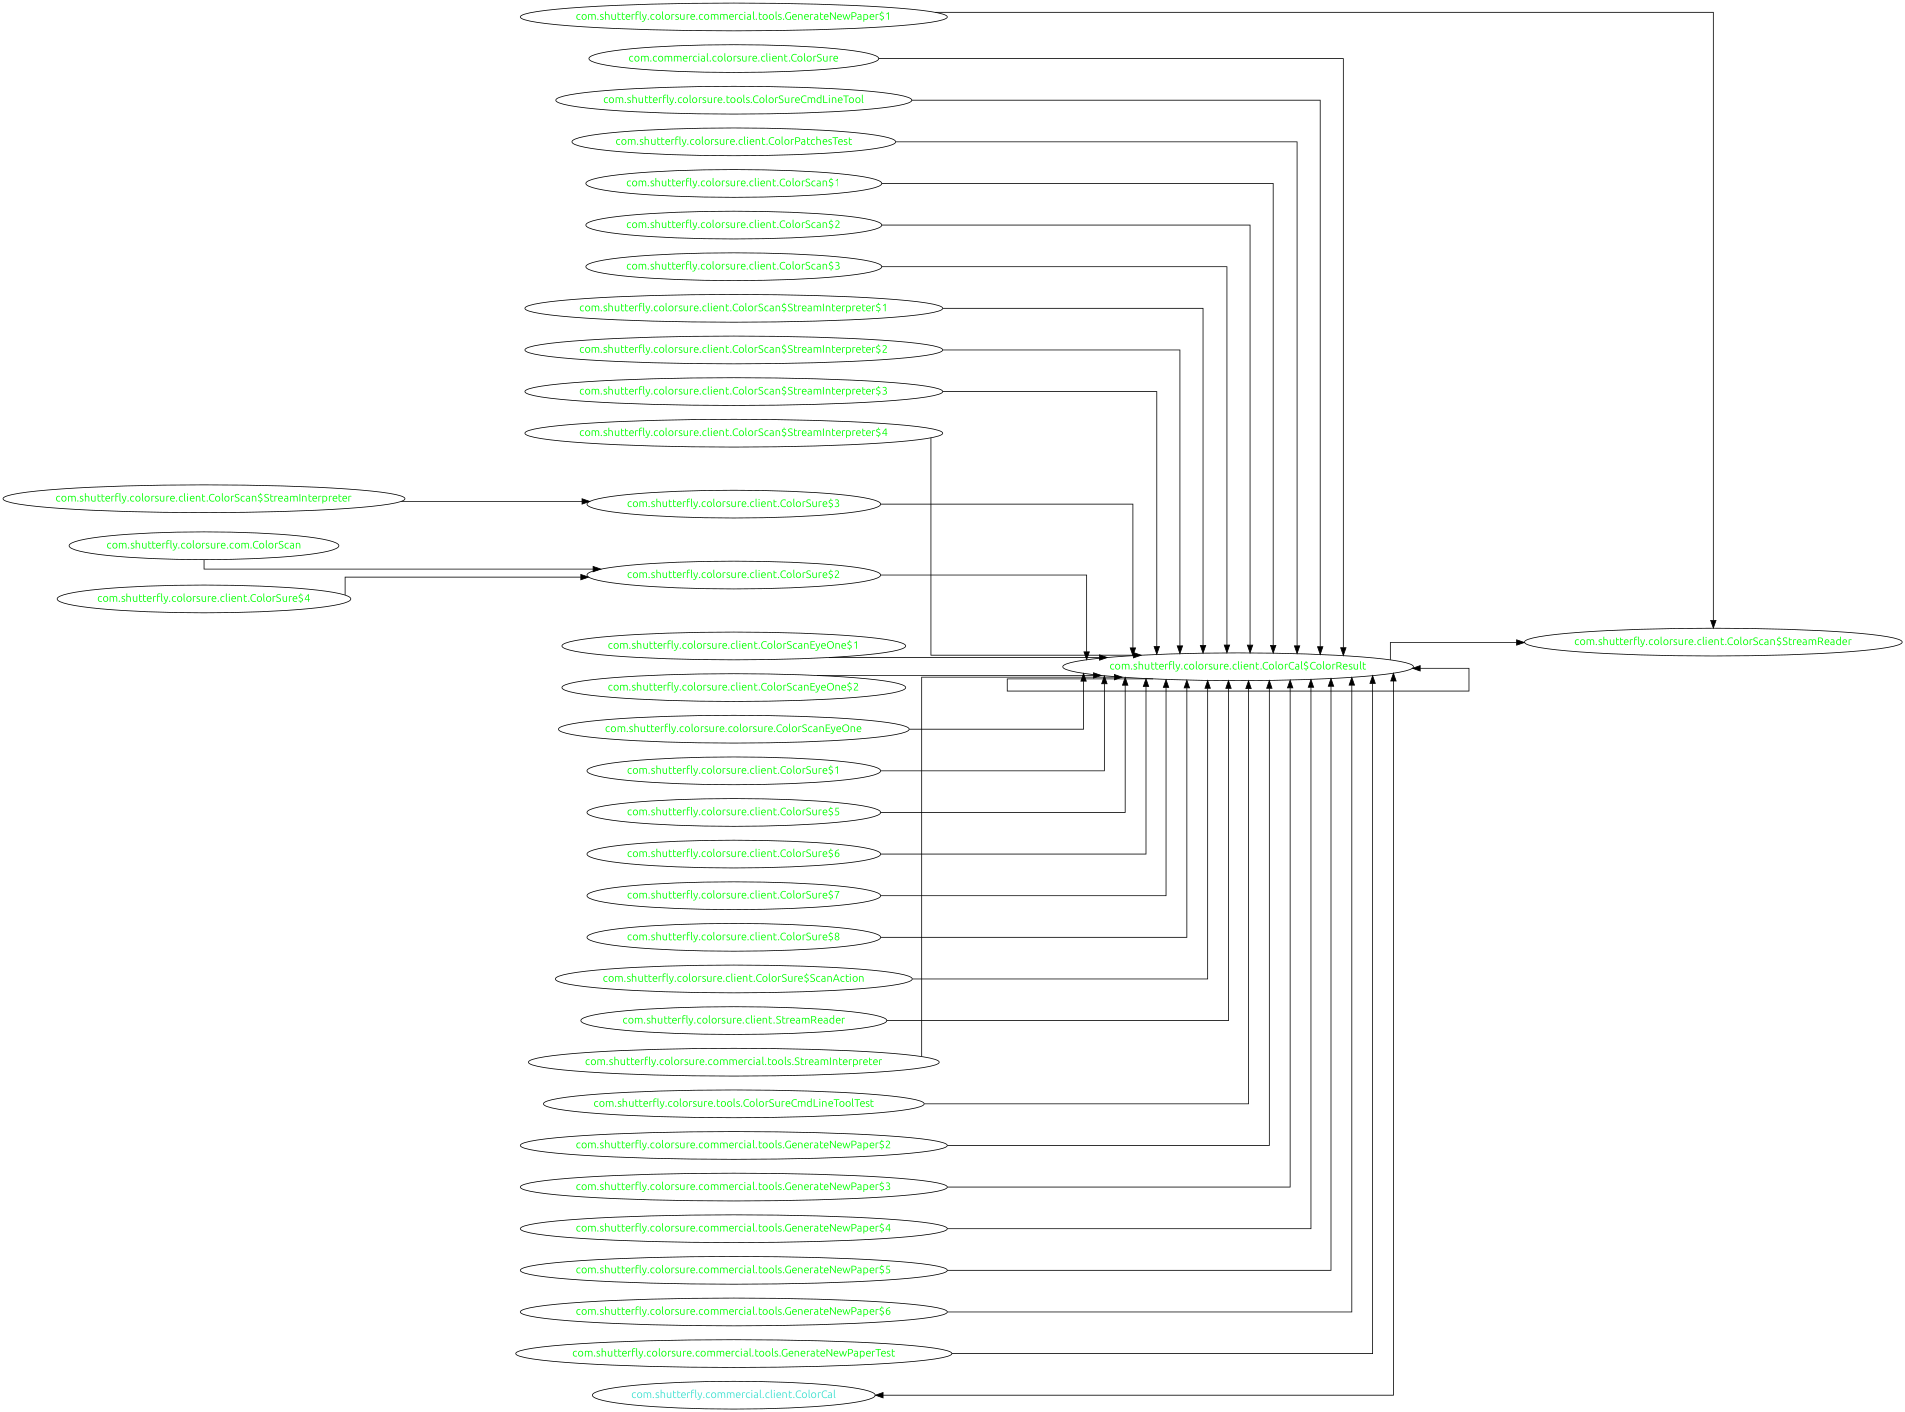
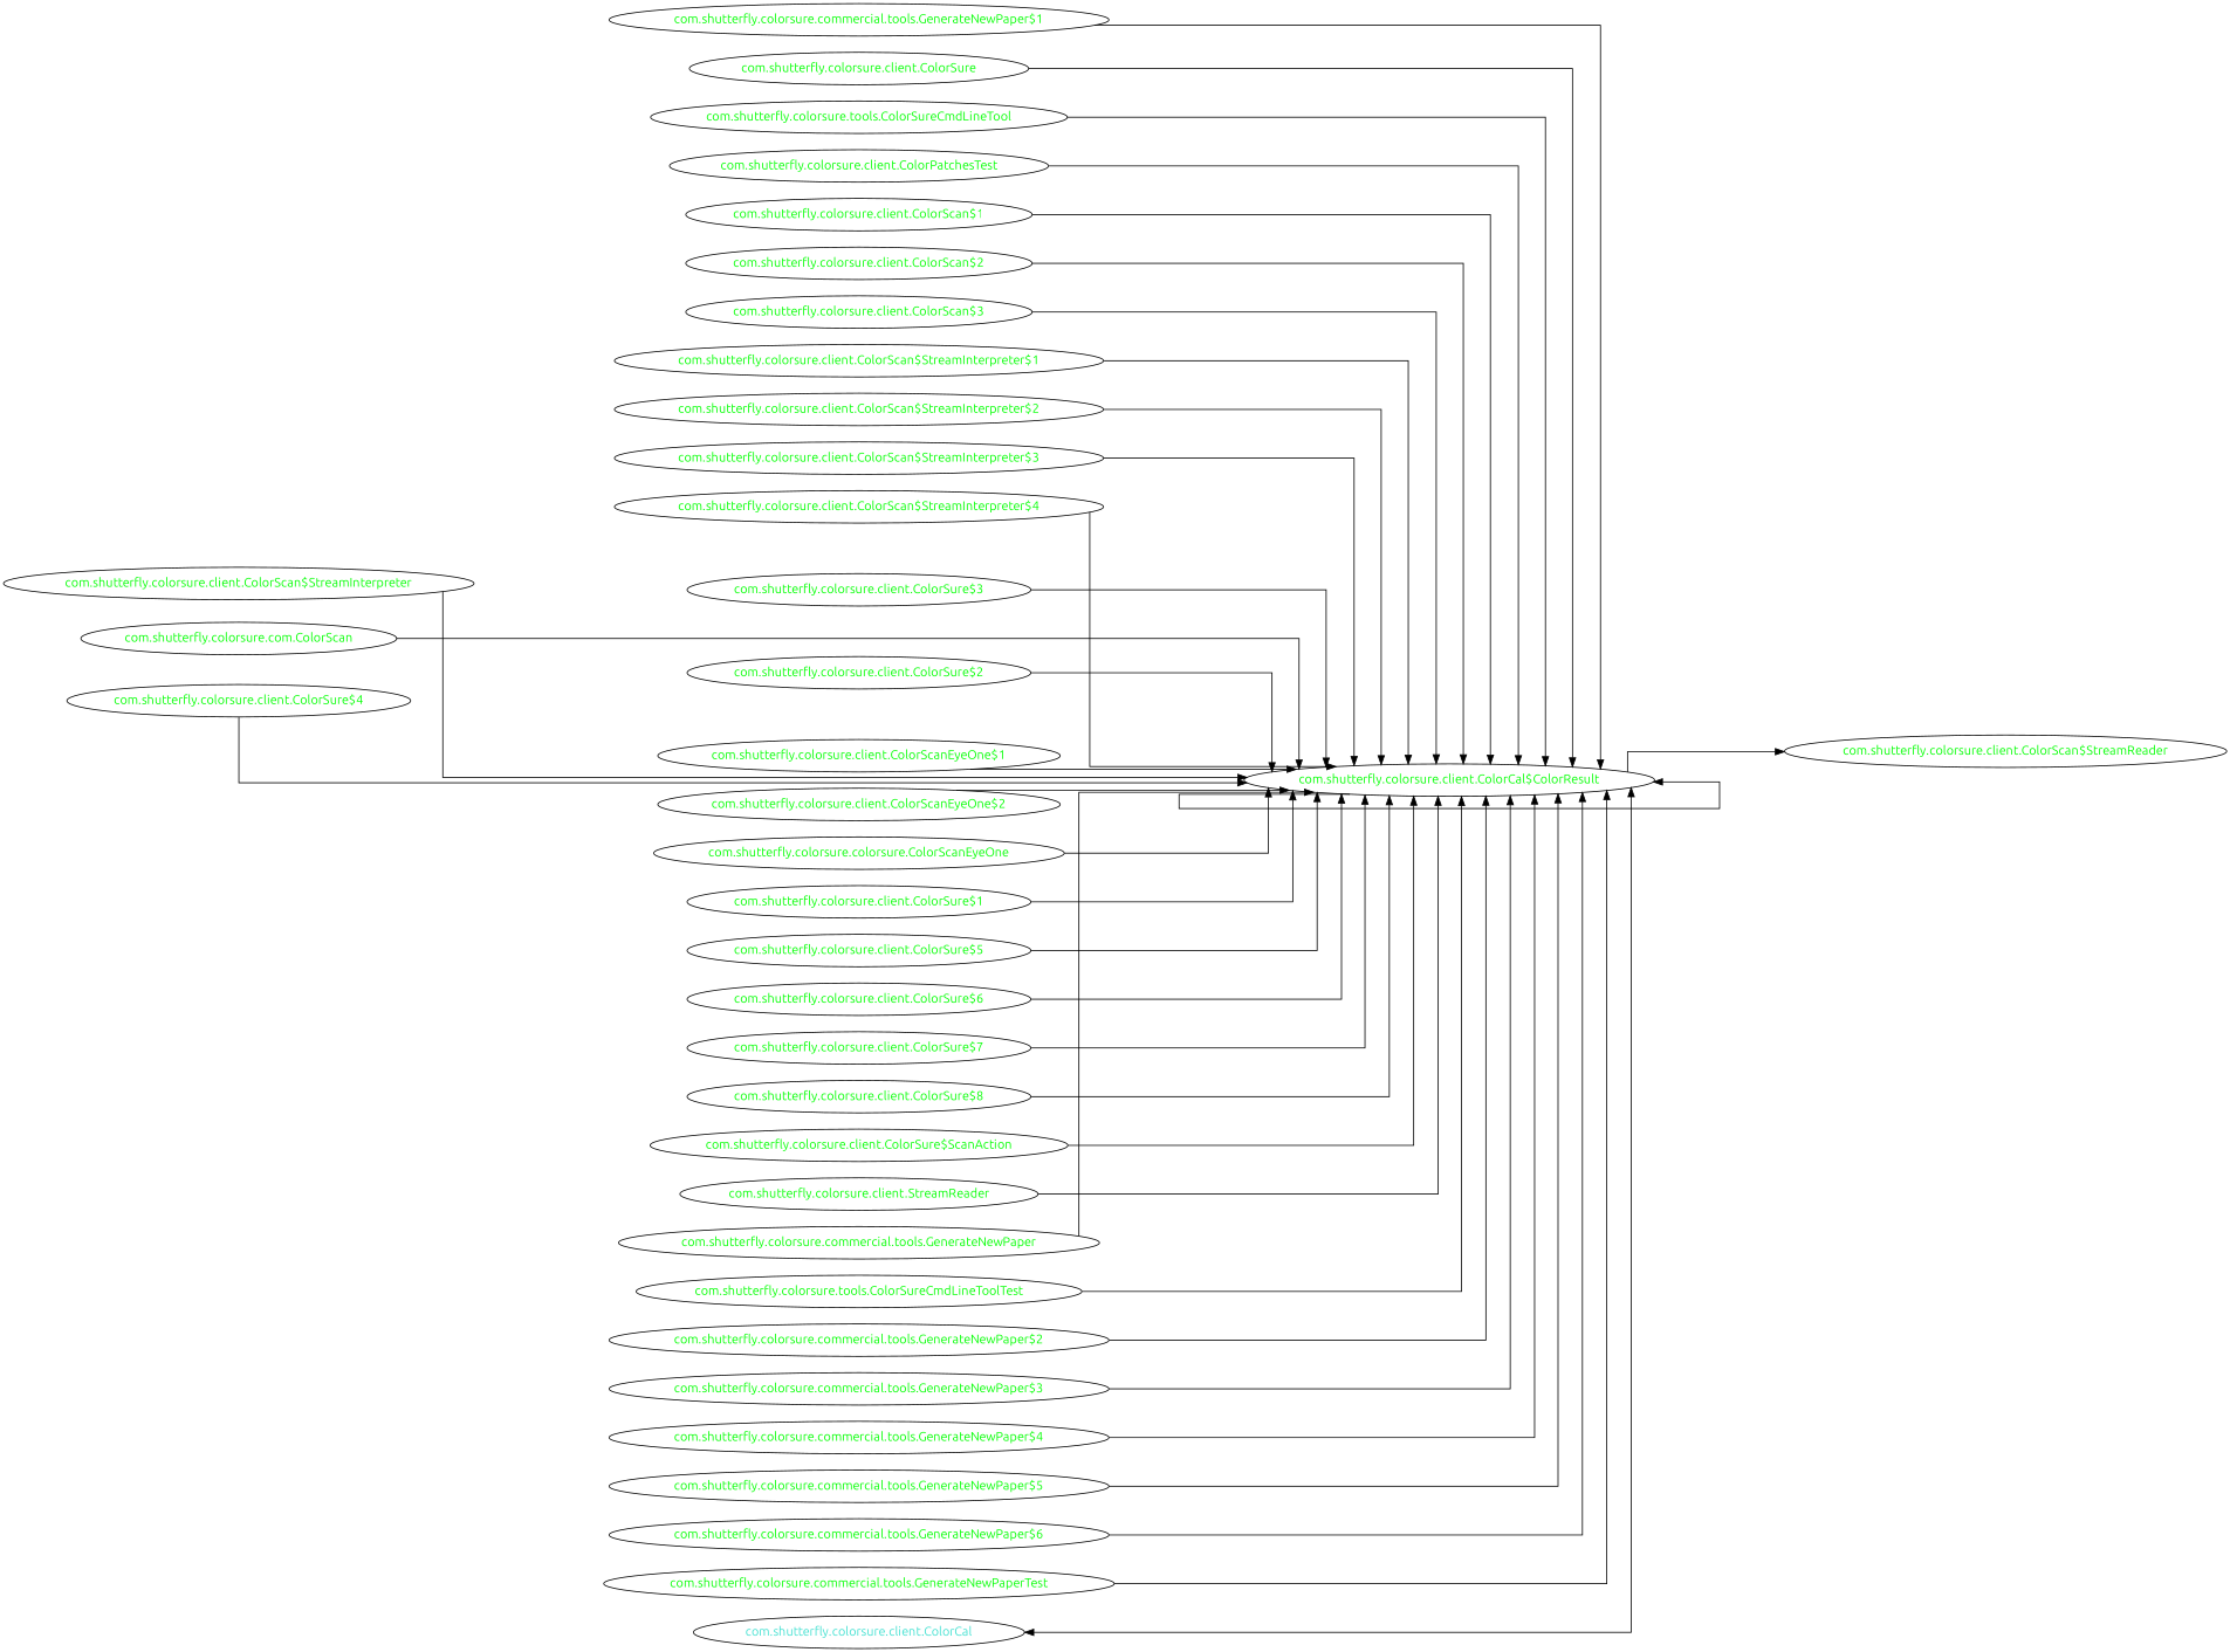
  digraph {
    concentrate=true
    fontname=Ubuntu
    rankdir=LR
    ranksep=2.0
    splines=ortho
    node [fontcolor=green fontname=Ubuntu]
    edge [fontname=Ubuntu]
    "com.shutterfly.colorsure.client.ColorCal$ColorResult"
    "com.shutterfly.colorsure.client.ColorScan$StreamReader"
-   "com.shutterfly.colorsure.client.ColorSure" [label="com.commercial.colorsure.client.ColorSure"]
+   "com.shutterfly.colorsure.client.ColorSure"
    "com.shutterfly.colorsure.tools.ColorSureCmdLineTool"
    "com.shutterfly.colorsure.client.ColorPatchesTest"
    "com.shutterfly.colorsure.client.ColorScan$1"
    "com.shutterfly.colorsure.client.ColorScan$2"
    "com.shutterfly.colorsure.client.ColorScan$3"
    "com.shutterfly.colorsure.client.ColorScan$StreamInterpreter$1"
    "com.shutterfly.colorsure.client.ColorScan$StreamInterpreter$2"
    "com.shutterfly.colorsure.client.ColorScan$StreamInterpreter$3"
    "com.shutterfly.colorsure.client.ColorScan$StreamInterpreter$4"
    "com.shutterfly.colorsure.client.ColorScan$StreamInterpreter"
    n14 [label="com.shutterfly.colorsure.com.ColorScan"]
    "com.shutterfly.colorsure.client.ColorScanEyeOne$1"
    "com.shutterfly.colorsure.client.ColorScanEyeOne$2"
    n17 [label="com.shutterfly.colorsure.colorsure.ColorScanEyeOne"]
    "com.shutterfly.colorsure.client.ColorSure$1"
    "com.shutterfly.colorsure.client.ColorSure$2"
    "com.shutterfly.colorsure.client.ColorSure$3"
    "com.shutterfly.colorsure.client.ColorSure$4"
    "com.shutterfly.colorsure.client.ColorSure$5"
    "com.shutterfly.colorsure.client.ColorSure$6"
    "com.shutterfly.colorsure.client.ColorSure$7"
    "com.shutterfly.colorsure.client.ColorSure$8"
    "com.shutterfly.colorsure.client.ColorSure$ScanAction"
    n27 [label="com.shutterfly.colorsure.client.StreamReader"]
-   "com.shutterfly.colorsure.commercial.tools.GenerateNewPaper" [label="com.shutterfly.colorsure.commercial.tools.StreamInterpreter"]
+   "com.shutterfly.colorsure.commercial.tools.GenerateNewPaper"
    "com.shutterfly.colorsure.tools.ColorSureCmdLineToolTest"
    "com.shutterfly.colorsure.commercial.tools.GenerateNewPaper$1"
    "com.shutterfly.colorsure.commercial.tools.GenerateNewPaper$2"
    "com.shutterfly.colorsure.commercial.tools.GenerateNewPaper$3"
    "com.shutterfly.colorsure.commercial.tools.GenerateNewPaper$4"
    "com.shutterfly.colorsure.commercial.tools.GenerateNewPaper$5"
    "com.shutterfly.colorsure.commercial.tools.GenerateNewPaper$6"
    "com.shutterfly.colorsure.commercial.tools.GenerateNewPaperTest"
-   "com.shutterfly.colorsure.client.ColorCal" [fontcolor=turquoise label="com.shutterfly.commercial.client.ColorCal"]
+   "com.shutterfly.colorsure.client.ColorCal" [fontcolor=turquoise]
    "com.shutterfly.colorsure.client.ColorCal$ColorResult" -> "com.shutterfly.colorsure.client.ColorCal$ColorResult"
    "com.shutterfly.colorsure.client.ColorCal$ColorResult" -> "com.shutterfly.colorsure.client.ColorScan$StreamReader"
    "com.shutterfly.colorsure.client.ColorSure" -> "com.shutterfly.colorsure.client.ColorCal$ColorResult"
    "com.shutterfly.colorsure.tools.ColorSureCmdLineTool" -> "com.shutterfly.colorsure.client.ColorCal$ColorResult"
    "com.shutterfly.colorsure.client.ColorPatchesTest" -> "com.shutterfly.colorsure.client.ColorCal$ColorResult"
    "com.shutterfly.colorsure.client.ColorScan$1" -> "com.shutterfly.colorsure.client.ColorCal$ColorResult"
    "com.shutterfly.colorsure.client.ColorScan$2" -> "com.shutterfly.colorsure.client.ColorCal$ColorResult"
    "com.shutterfly.colorsure.client.ColorScan$3" -> "com.shutterfly.colorsure.client.ColorCal$ColorResult"
    "com.shutterfly.colorsure.client.ColorScan$StreamInterpreter$1" -> "com.shutterfly.colorsure.client.ColorCal$ColorResult"
    "com.shutterfly.colorsure.client.ColorScan$StreamInterpreter$2" -> "com.shutterfly.colorsure.client.ColorCal$ColorResult"
    "com.shutterfly.colorsure.client.ColorScan$StreamInterpreter$3" -> "com.shutterfly.colorsure.client.ColorCal$ColorResult"
    "com.shutterfly.colorsure.client.ColorScan$StreamInterpreter$4" -> "com.shutterfly.colorsure.client.ColorCal$ColorResult"
-   "com.shutterfly.colorsure.client.ColorScan$StreamInterpreter" -> "com.shutterfly.colorsure.client.ColorSure$3"
-   n14 -> "com.shutterfly.colorsure.client.ColorSure$2"
+   "com.shutterfly.colorsure.client.ColorScan$StreamInterpreter" -> "com.shutterfly.colorsure.client.ColorCal$ColorResult"
+   n14 -> "com.shutterfly.colorsure.client.ColorCal$ColorResult"
    "com.shutterfly.colorsure.client.ColorScanEyeOne$1" -> "com.shutterfly.colorsure.client.ColorCal$ColorResult"
    "com.shutterfly.colorsure.client.ColorScanEyeOne$2" -> "com.shutterfly.colorsure.client.ColorCal$ColorResult"
    n17 -> "com.shutterfly.colorsure.client.ColorCal$ColorResult"
    "com.shutterfly.colorsure.client.ColorSure$1" -> "com.shutterfly.colorsure.client.ColorCal$ColorResult"
    "com.shutterfly.colorsure.client.ColorSure$2" -> "com.shutterfly.colorsure.client.ColorCal$ColorResult"
    "com.shutterfly.colorsure.client.ColorSure$3" -> "com.shutterfly.colorsure.client.ColorCal$ColorResult"
-   "com.shutterfly.colorsure.client.ColorSure$4" -> "com.shutterfly.colorsure.client.ColorSure$2"
+   "com.shutterfly.colorsure.client.ColorSure$4" -> "com.shutterfly.colorsure.client.ColorCal$ColorResult"
    "com.shutterfly.colorsure.client.ColorSure$5" -> "com.shutterfly.colorsure.client.ColorCal$ColorResult"
    "com.shutterfly.colorsure.client.ColorSure$6" -> "com.shutterfly.colorsure.client.ColorCal$ColorResult"
    "com.shutterfly.colorsure.client.ColorSure$7" -> "com.shutterfly.colorsure.client.ColorCal$ColorResult"
    "com.shutterfly.colorsure.client.ColorSure$8" -> "com.shutterfly.colorsure.client.ColorCal$ColorResult"
    "com.shutterfly.colorsure.client.ColorSure$ScanAction" -> "com.shutterfly.colorsure.client.ColorCal$ColorResult"
    n27 -> "com.shutterfly.colorsure.client.ColorCal$ColorResult"
    "com.shutterfly.colorsure.commercial.tools.GenerateNewPaper" -> "com.shutterfly.colorsure.client.ColorCal$ColorResult"
    "com.shutterfly.colorsure.tools.ColorSureCmdLineToolTest" -> "com.shutterfly.colorsure.client.ColorCal$ColorResult"
-   "com.shutterfly.colorsure.commercial.tools.GenerateNewPaper$1" -> "com.shutterfly.colorsure.client.ColorScan$StreamReader"
+   "com.shutterfly.colorsure.commercial.tools.GenerateNewPaper$1" -> "com.shutterfly.colorsure.client.ColorCal$ColorResult"
    "com.shutterfly.colorsure.commercial.tools.GenerateNewPaper$2" -> "com.shutterfly.colorsure.client.ColorCal$ColorResult"
    "com.shutterfly.colorsure.commercial.tools.GenerateNewPaper$3" -> "com.shutterfly.colorsure.client.ColorCal$ColorResult"
    "com.shutterfly.colorsure.commercial.tools.GenerateNewPaper$4" -> "com.shutterfly.colorsure.client.ColorCal$ColorResult"
    "com.shutterfly.colorsure.commercial.tools.GenerateNewPaper$5" -> "com.shutterfly.colorsure.client.ColorCal$ColorResult"
    "com.shutterfly.colorsure.commercial.tools.GenerateNewPaper$6" -> "com.shutterfly.colorsure.client.ColorCal$ColorResult"
    "com.shutterfly.colorsure.commercial.tools.GenerateNewPaperTest" -> "com.shutterfly.colorsure.client.ColorCal$ColorResult"
    "com.shutterfly.colorsure.client.ColorCal" -> "com.shutterfly.colorsure.client.ColorCal$ColorResult" [dir=both]
  }
